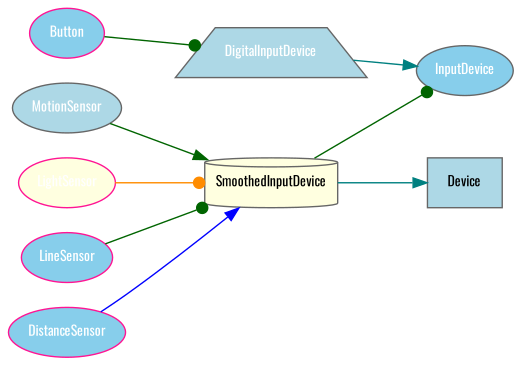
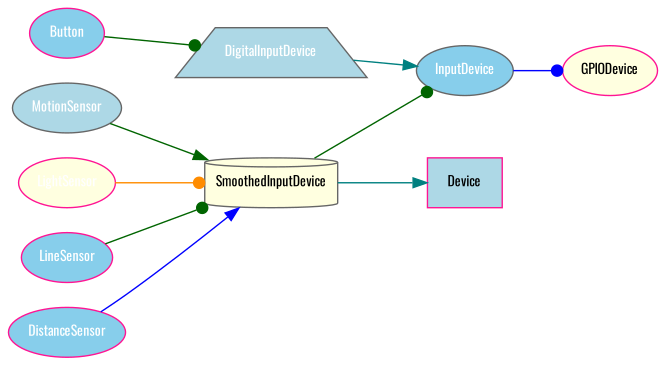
  digraph {
    fontname=Oswald
    rankdir=LR
    node [color=gray40 fillcolor=skyblue fontcolor="#ffffff" fontname=Oswald fontsize=10 shape=ellipse style=filled]
    edge [arrowhead=dot color=darkgreen fontname=Oswald]
-   Device [fillcolor=lightblue fontcolor="#000000" shape=box]
+   Device [color=deeppink fillcolor=lightblue fontcolor="#000000" shape=box]
+   GPIODevice [color=deeppink fillcolor=lightyellow fontcolor="#000000"]
    SmoothedInputDevice [fillcolor=lightyellow fontcolor="#000000" shape=cylinder]
    InputDevice
    DigitalInputDevice [fillcolor=lightblue shape=trapezium]
    Button [color=deeppink]
    MotionSensor [fillcolor=lightblue]
    LightSensor [color=deeppink fillcolor=lightyellow]
    LineSensor [color=deeppink]
    DistanceSensor [color=deeppink]
    SmoothedInputDevice -> Device [arrowhead=normal color=teal]
    SmoothedInputDevice -> InputDevice
+   InputDevice -> GPIODevice [color=blue]
    DigitalInputDevice -> InputDevice [arrowhead=normal color=teal]
    Button -> DigitalInputDevice
    MotionSensor -> SmoothedInputDevice [arrowhead=normal]
    LightSensor -> SmoothedInputDevice [color=darkorange]
    LineSensor -> SmoothedInputDevice
    DistanceSensor -> SmoothedInputDevice [arrowhead=normal color=blue]
  }
